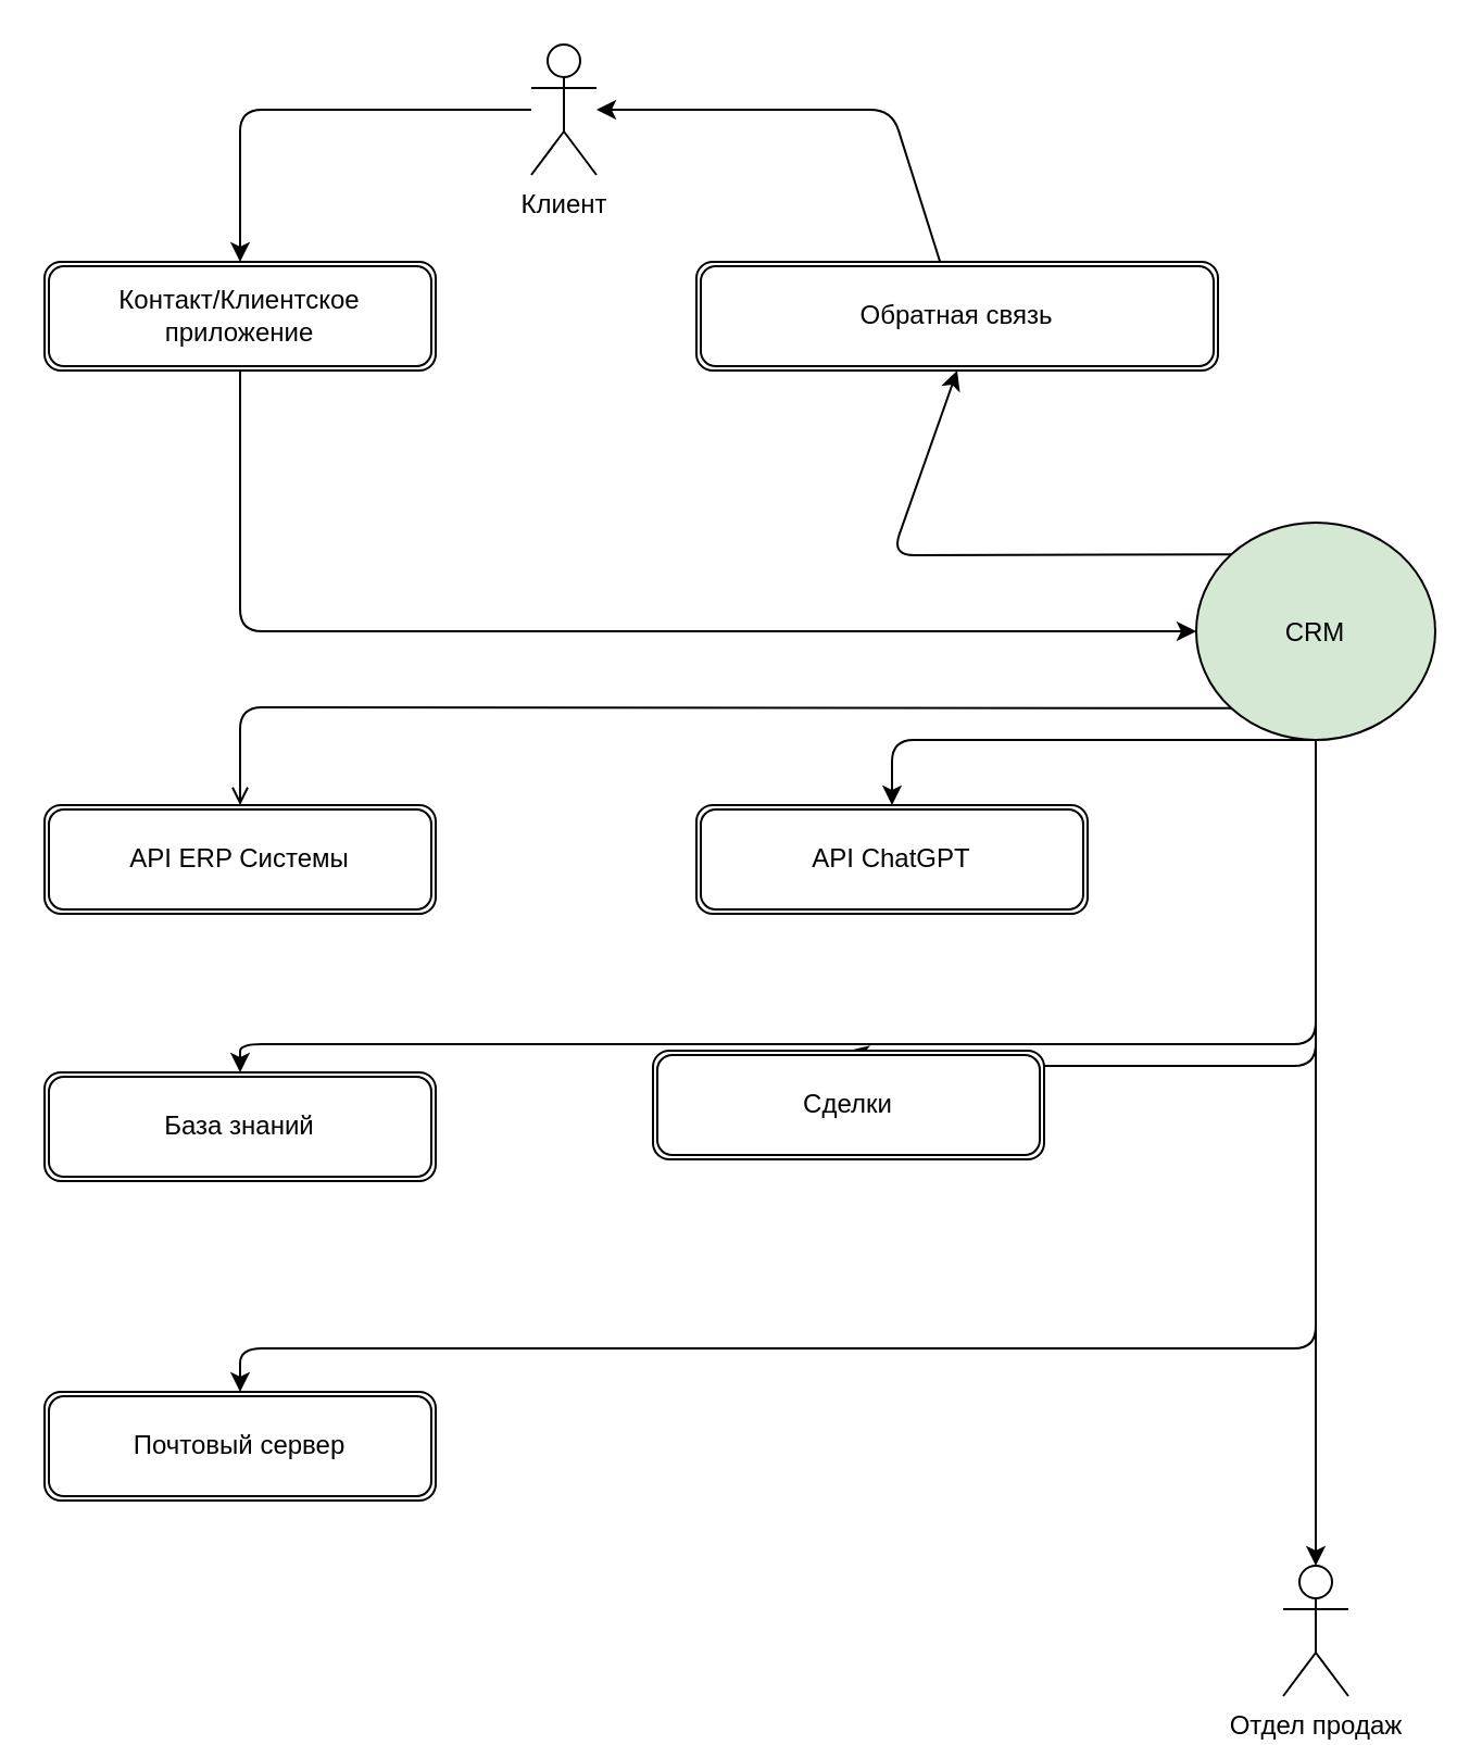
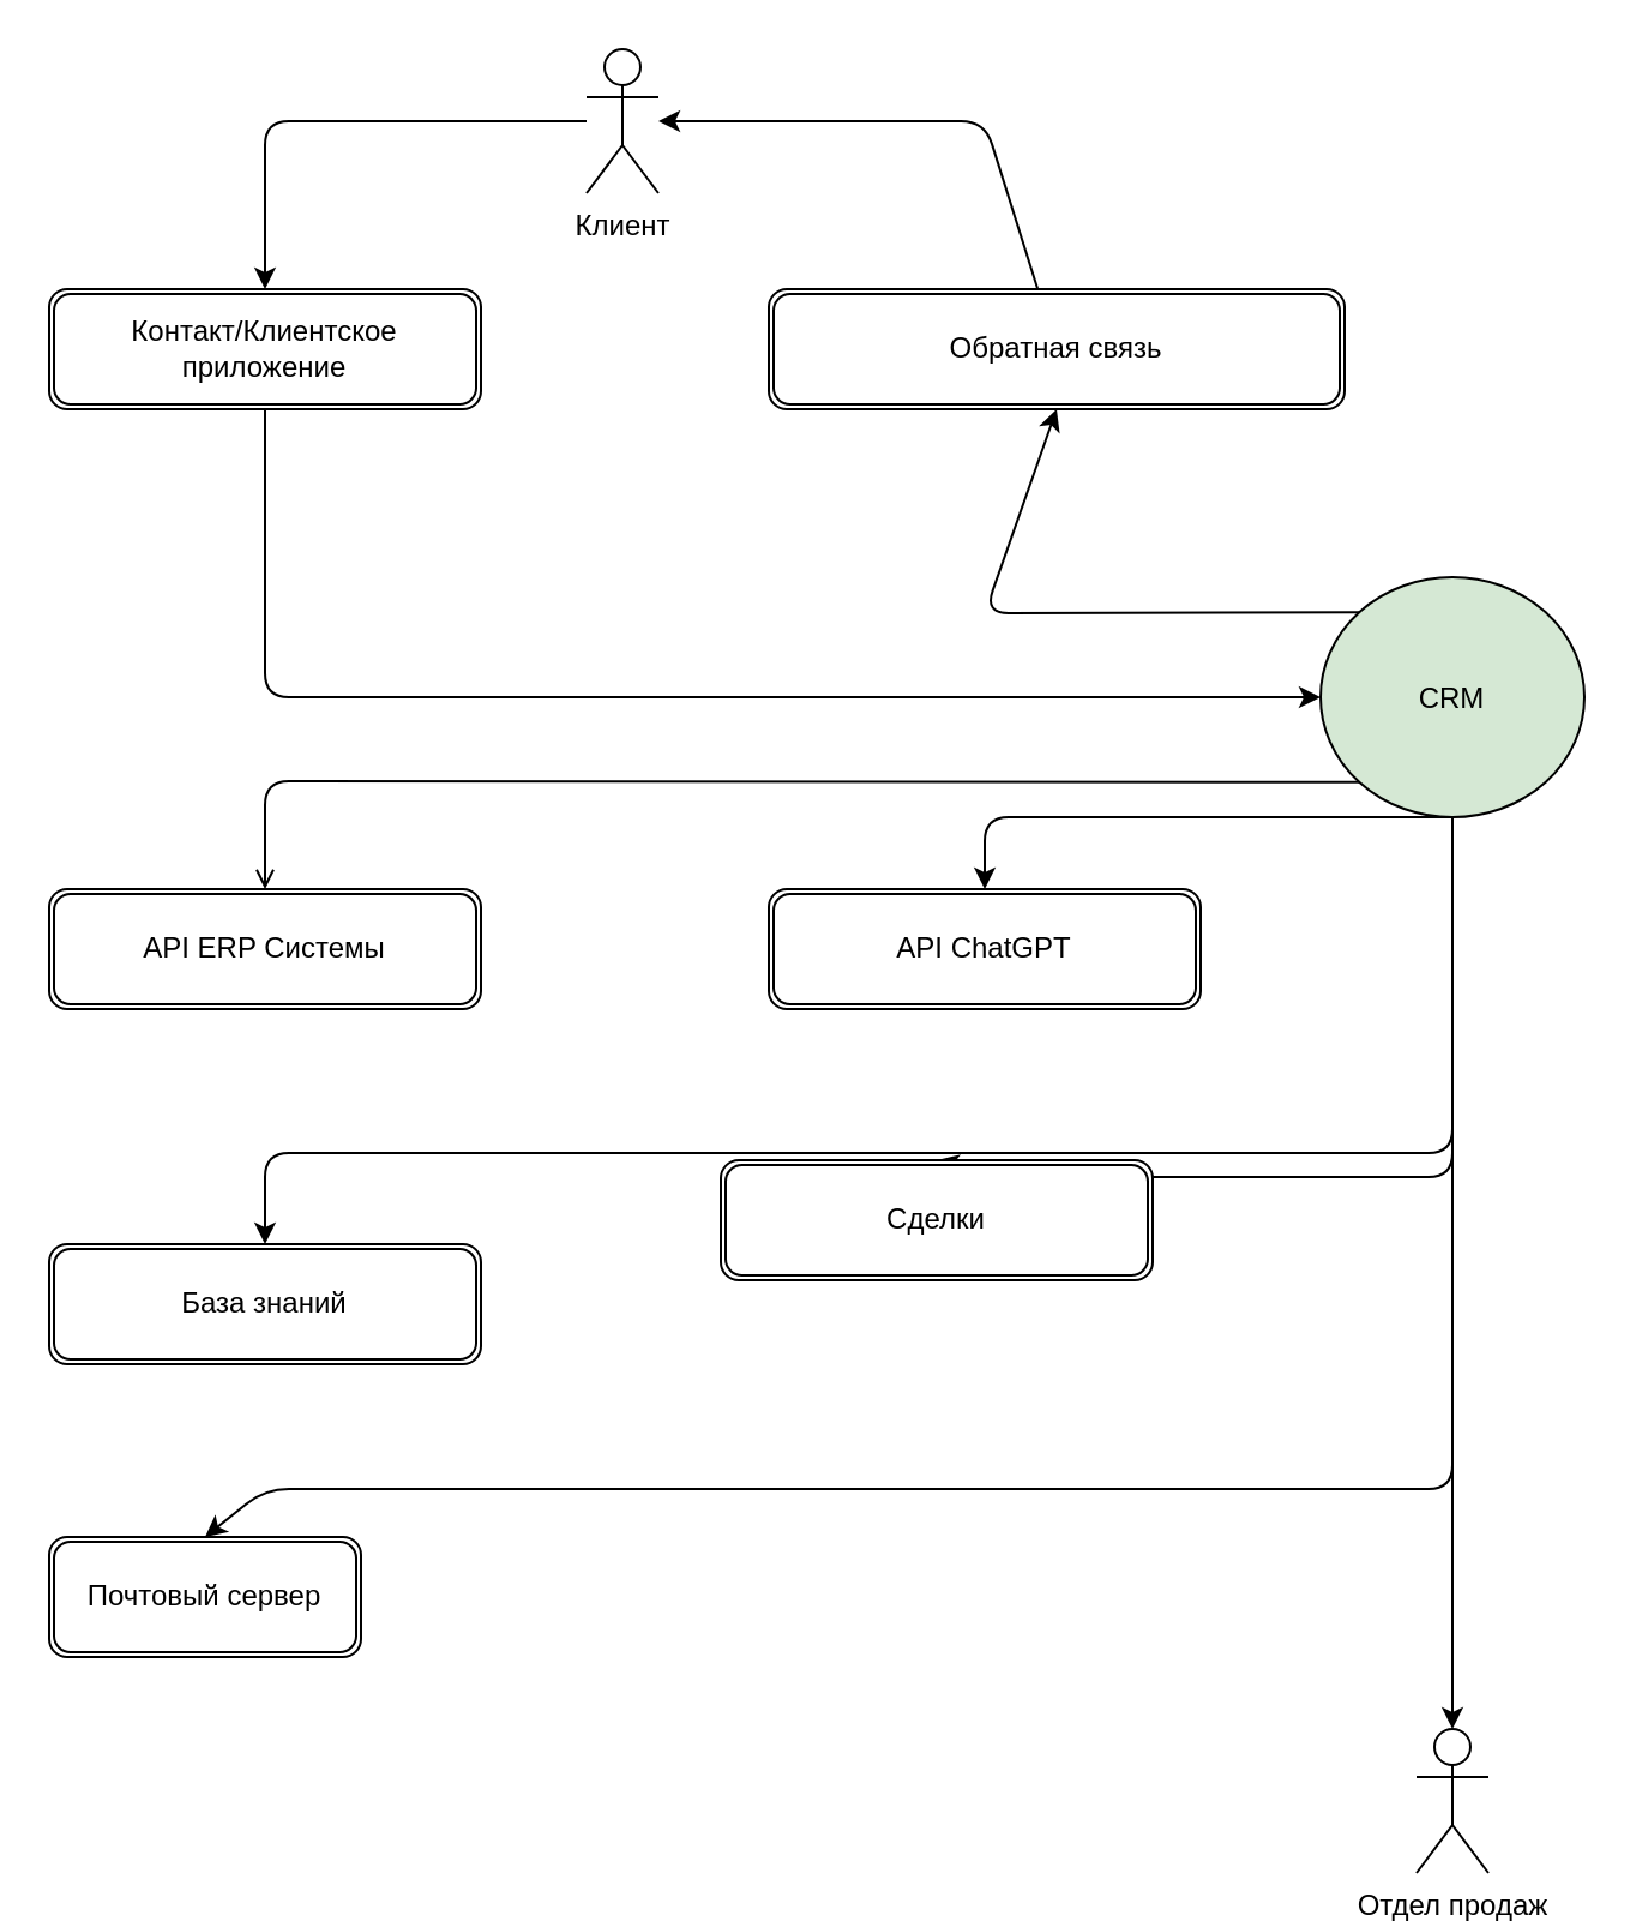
  <mxCell id="0" />
  <mxCell id="1" parent="0" />
  <mxCell id="2" style="edgeStyle=none;html=1;entryX=0.5;entryY=0;entryDx=0;entryDy=0;" parent="1" source="3" target="5" edge="1"><mxGeometry relative="1" as="geometry"><Array as="points"><mxPoint x="110" y="50" /></Array></mxGeometry></mxCell>
  <mxCell id="3" value="Клиент" style="shape=umlActor;verticalLabelPosition=bottom;verticalAlign=top;html=1;" parent="1" vertex="1"><mxGeometry x="244" y="20" width="30" height="60" as="geometry" /></mxCell>
  <mxCell id="4" style="edgeStyle=none;html=1;entryX=0;entryY=0.5;entryDx=0;entryDy=0;" parent="1" source="5" target="13" edge="1"><mxGeometry relative="1" as="geometry"><Array as="points"><mxPoint x="110" y="290" /></Array></mxGeometry></mxCell>
  <mxCell id="5" value="Контакт/Клиентское приложение" style="shape=ext;double=1;rounded=1;whiteSpace=wrap;html=1;" parent="1" vertex="1"><mxGeometry x="20" y="120" width="180" height="50" as="geometry" /></mxCell>
  <mxCell id="6" style="edgeStyle=none;html=1;entryX=0.5;entryY=1;entryDx=0;entryDy=0;exitX=0;exitY=0;exitDx=0;exitDy=0;" parent="1" source="13" target="15" edge="1"><mxGeometry relative="1" as="geometry"><Array as="points"><mxPoint x="410" y="255" /></Array></mxGeometry></mxCell>
  <mxCell id="7" style="edgeStyle=none;html=1;entryX=0.5;entryY=0;entryDx=0;entryDy=0;exitX=0;exitY=1;exitDx=0;exitDy=0;endArrow=open;" parent="1" source="13" target="16" edge="1"><mxGeometry relative="1" as="geometry"><Array as="points"><mxPoint x="110" y="325" /></Array></mxGeometry></mxCell>
  <mxCell id="8" style="edgeStyle=none;html=1;entryX=0.5;entryY=0;entryDx=0;entryDy=0;exitX=0.5;exitY=1;exitDx=0;exitDy=0;" parent="1" source="13" target="17" edge="1"><mxGeometry relative="1" as="geometry"><Array as="points"><mxPoint x="410" y="340" /></Array></mxGeometry></mxCell>
  <mxCell id="9" style="edgeStyle=none;html=1;entryX=0.5;entryY=0;entryDx=0;entryDy=0;" parent="1" source="13" target="18" edge="1"><mxGeometry relative="1" as="geometry"><Array as="points"><mxPoint x="605" y="480" /><mxPoint x="110" y="480" /></Array></mxGeometry></mxCell>
  <mxCell id="10" style="edgeStyle=none;html=1;entryX=0.5;entryY=0;entryDx=0;entryDy=0;" parent="1" source="13" target="19" edge="1"><mxGeometry relative="1" as="geometry"><Array as="points"><mxPoint x="605" y="490" /><mxPoint x="420" y="490" /></Array></mxGeometry></mxCell>
  <mxCell id="11" style="edgeStyle=none;html=1;entryX=0.5;entryY=0;entryDx=0;entryDy=0;" parent="1" source="13" target="20" edge="1"><mxGeometry relative="1" as="geometry"><Array as="points"><mxPoint x="605" y="620" /><mxPoint x="110" y="620" /></Array></mxGeometry></mxCell>
  <mxCell id="12" style="edgeStyle=none;html=1;entryX=0.5;entryY=0;entryDx=0;entryDy=0;entryPerimeter=0;" parent="1" source="13" target="21" edge="1"><mxGeometry relative="1" as="geometry" /></mxCell>
  <mxCell id="13" value="CRM" style="ellipse;fillColor=#d5e8d4;" parent="1" vertex="1"><mxGeometry x="550" y="240" width="110" height="100" as="geometry" /></mxCell>
  <mxCell id="14" style="edgeStyle=none;html=1;" parent="1" source="15" target="3" edge="1"><mxGeometry relative="1" as="geometry"><Array as="points"><mxPoint x="410" y="50" /></Array></mxGeometry></mxCell>
  <mxCell id="15" value="Обратная связь" style="shape=ext;double=1;rounded=1;whiteSpace=wrap;html=1;" parent="1" vertex="1"><mxGeometry x="320" y="120" width="240" height="50" as="geometry" /></mxCell>
  <mxCell id="16" value="API ERP Системы" style="shape=ext;double=1;rounded=1;whiteSpace=wrap;html=1;" parent="1" vertex="1"><mxGeometry x="20" y="370" width="180" height="50" as="geometry" /></mxCell>
  <mxCell id="17" value="API ChatGPT" style="shape=ext;double=1;rounded=1;whiteSpace=wrap;html=1;" parent="1" vertex="1"><mxGeometry x="320" y="370" width="180" height="50" as="geometry" /></mxCell>
- <mxCell id="18" value="База знаний" style="shape=ext;double=1;rounded=1;whiteSpace=wrap;html=1;" parent="1" vertex="1"><mxGeometry x="20" y="493" width="180" height="50" as="geometry" /></mxCell>
+ <mxCell id="18" value="База знаний" style="shape=ext;double=1;rounded=1;whiteSpace=wrap;html=1;" parent="1" vertex="1"><mxGeometry x="20" y="518" width="180" height="50" as="geometry" /></mxCell>
  <mxCell id="19" value="Сделки" style="shape=ext;double=1;rounded=1;whiteSpace=wrap;html=1;" parent="1" vertex="1"><mxGeometry x="300" y="483" width="180" height="50" as="geometry" /></mxCell>
- <mxCell id="20" value="Почтовый сервер" style="shape=ext;double=1;rounded=1;whiteSpace=wrap;html=1;" parent="1" vertex="1"><mxGeometry x="20" y="640" width="180" height="50" as="geometry" /></mxCell>
+ <mxCell id="20" value="Почтовый сервер" style="shape=ext;double=1;rounded=1;whiteSpace=wrap;html=1;" parent="1" vertex="1"><mxGeometry x="20" y="640" width="130" height="50" as="geometry" /></mxCell>
  <mxCell id="21" value="Отдел продаж" style="shape=umlActor;verticalLabelPosition=bottom;verticalAlign=top;html=1;" parent="1" vertex="1"><mxGeometry x="590" y="720" width="30" height="60" as="geometry" /></mxCell>
